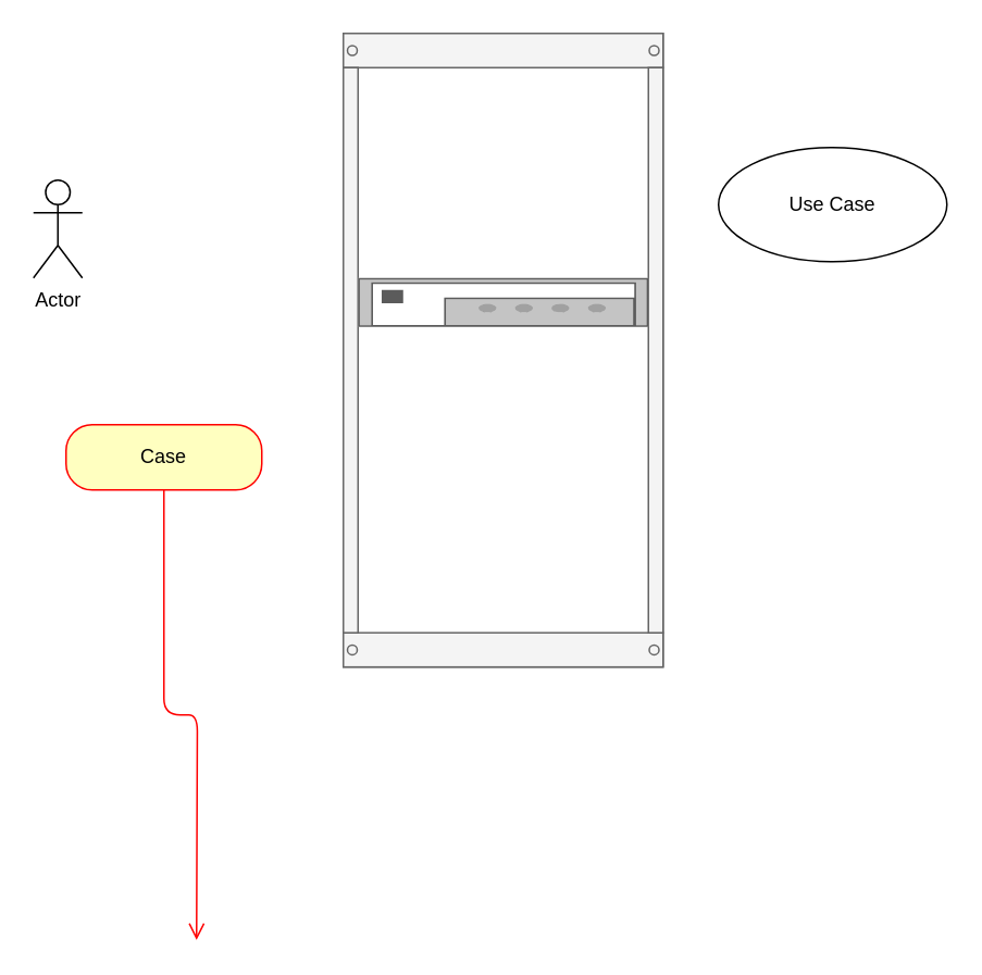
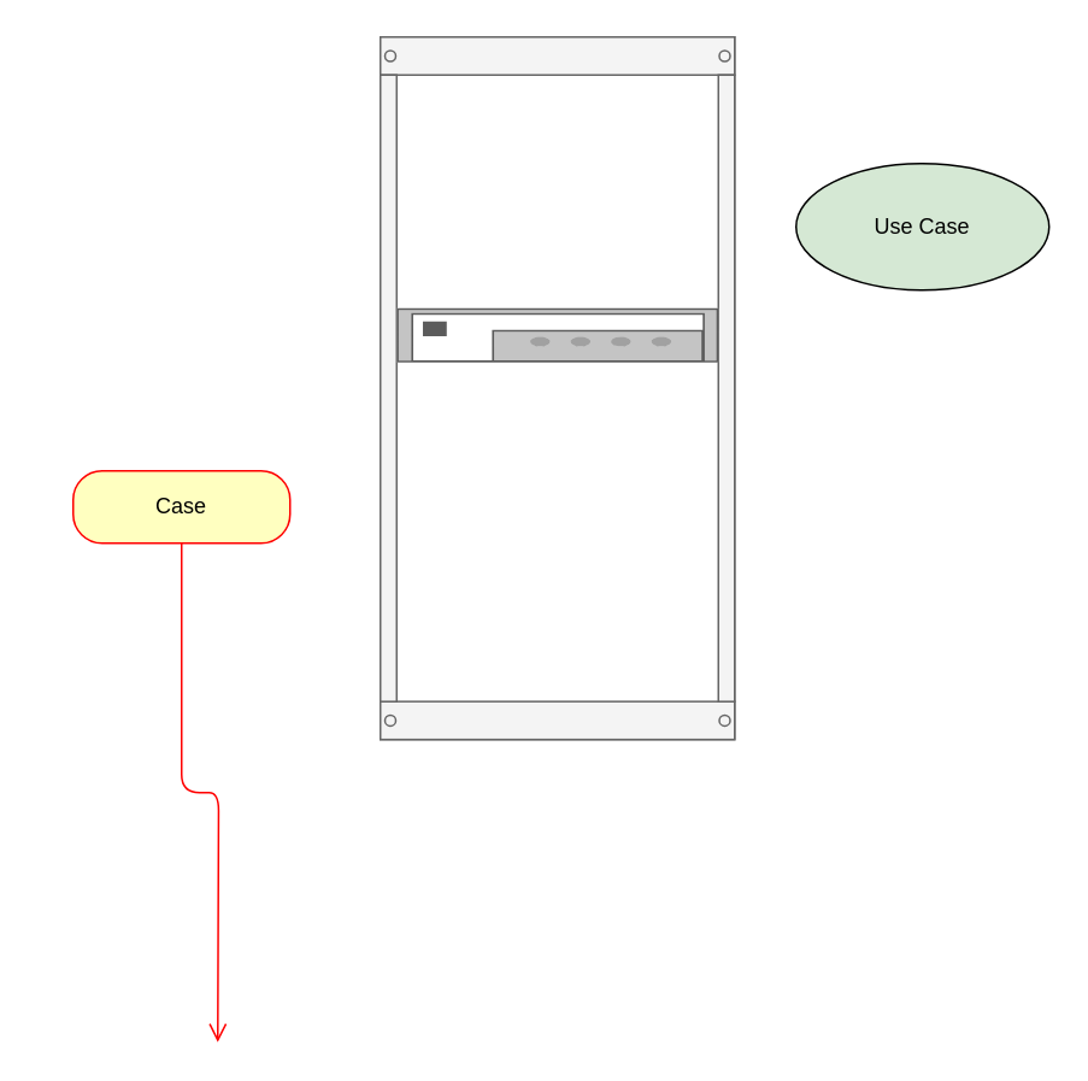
  <mxCell id="0" />
  <mxCell id="1" parent="0" />
  <mxCell id="2" value="" style="strokeColor=#666666;html=1;verticalLabelPosition=bottom;labelBackgroundColor=#ffffff;verticalAlign=top;outlineConnect=0;shadow=0;dashed=0;shape=mxgraph.rackGeneral.container;fillColor2=#f4f4f4;container=1;collapsible=0;childLayout=rack;allowGaps=1;marginLeft=9;marginRight=9;marginTop=21;marginBottom=22;textColor=#666666;numDisp=off;" parent="1" vertex="1"><mxGeometry x="210" y="20" width="196" height="388.6" as="geometry" /></mxCell>
  <mxCell id="3" value="" style="strokeColor=#666666;html=1;labelPosition=right;align=left;spacingLeft=15;shadow=0;dashed=0;outlineConnect=0;shape=mxgraph.rack.general.hub;" parent="2" vertex="1"><mxGeometry x="9" y="150" width="178" height="30" as="geometry" /></mxCell>
- <mxCell id="4" value="Actor" style="shape=umlActor;verticalLabelPosition=bottom;verticalAlign=top;html=1;" parent="1" vertex="1"><mxGeometry x="20" y="110" width="30" height="60" as="geometry" /></mxCell>
  <mxCell id="5" value="Case" style="rounded=1;whiteSpace=wrap;html=1;arcSize=40;fontColor=#000000;fillColor=#ffffc0;strokeColor=#ff0000;" parent="1" vertex="1"><mxGeometry x="40" y="260" width="120" height="40" as="geometry" /></mxCell>
  <mxCell id="6" value="" style="edgeStyle=orthogonalEdgeStyle;html=1;verticalAlign=bottom;endArrow=open;endSize=8;strokeColor=#ff0000;" parent="1" source="5" edge="1"><mxGeometry relative="1" as="geometry"><mxPoint x="120" y="576" as="targetPoint" /></mxGeometry></mxCell>
- <mxCell id="7" value="Use Case" style="ellipse;whiteSpace=wrap;html=1;" parent="1" vertex="1"><mxGeometry x="440" y="90" width="140" height="70" as="geometry" /></mxCell>
+ <mxCell id="7" value="Use Case" style="ellipse;whiteSpace=wrap;html=1;fillColor=#d5e8d4;" parent="1" vertex="1"><mxGeometry x="440" y="90" width="140" height="70" as="geometry" /></mxCell>
